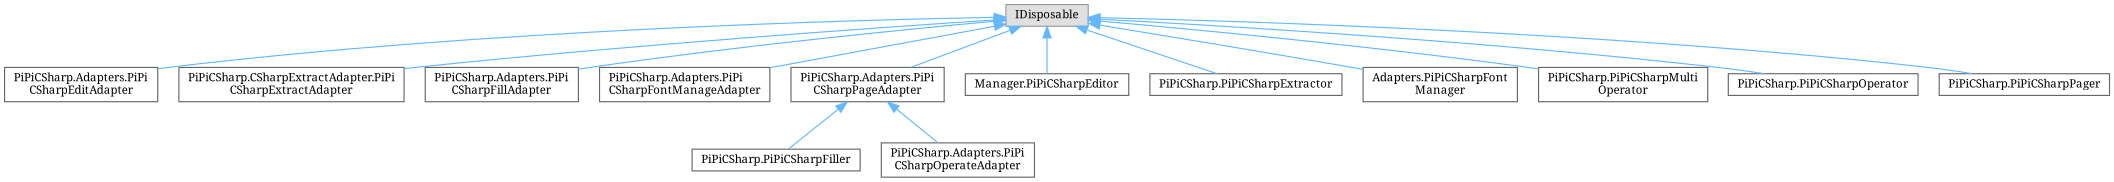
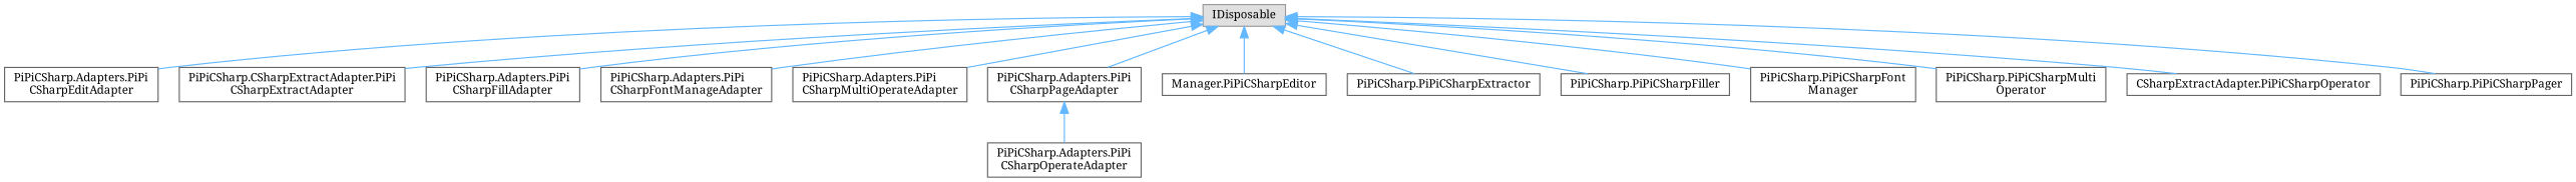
  digraph {
    fontname="Noto Serif"
    rankdir=TB
    node [color=grey40 fillcolor=white fontname="Noto Serif" fontsize=10 shape=box style=filled]
    edge [color=steelblue1 dir=back fontname="Noto Serif" fontsize=10 labelfontname=Helvetica labelfontsize=10 style=solid]
    n1 [color=grey60 fillcolor="#E0E0E0" height=0.2 label=IDisposable width=0.4]
    n2 [height=0.2 label="PiPiCSharp.Adapters.PiPi\lCSharpEditAdapter" width=0.4]
    n3 [height=0.2 label="PiPiCSharp.CSharpExtractAdapter.PiPi\lCSharpExtractAdapter" width=0.4]
    n4 [height=0.2 label="PiPiCSharp.Adapters.PiPi\lCSharpFillAdapter" width=0.4]
    n5 [height=0.2 label="PiPiCSharp.Adapters.PiPi\lCSharpFontManageAdapter" width=0.4]
+   n6 [height=0.2 label="PiPiCSharp.Adapters.PiPi\lCSharpMultiOperateAdapter" width=0.4]
    n7 [height=0.2 label="PiPiCSharp.Adapters.PiPi\lCSharpPageAdapter" width=0.4]
    n8 [height=0.2 label="Manager.PiPiCSharpEditor" width=0.4]
    n9 [height=0.2 label="PiPiCSharp.PiPiCSharpExtractor" width=0.4]
    n10 [height=0.2 label="PiPiCSharp.PiPiCSharpFiller" width=0.4]
-   n11 [height=0.2 label="Adapters.PiPiCSharpFont\lManager" width=0.4]
+   n11 [height=0.2 label="PiPiCSharp.PiPiCSharpFont\lManager" width=0.4]
    n12 [height=0.2 label="PiPiCSharp.PiPiCSharpMulti\lOperator" width=0.4]
-   n13 [height=0.2 label="PiPiCSharp.PiPiCSharpOperator" width=0.4]
+   n13 [height=0.2 label="CSharpExtractAdapter.PiPiCSharpOperator" width=0.4]
    n14 [height=0.2 label="PiPiCSharp.PiPiCSharpPager" width=0.4]
    n15 [height=0.2 label="PiPiCSharp.Adapters.PiPi\lCSharpOperateAdapter" width=0.4]
    n1 -> n2
    n1 -> n3
    n1 -> n4
    n1 -> n5
+   n1 -> n6
    n1 -> n7
    n1 -> n8
    n1 -> n9
-   n7 -> n10
+   n1 -> n10
    n1 -> n11
    n1 -> n12
    n1 -> n13
    n1 -> n14
    n7 -> n15
  }
